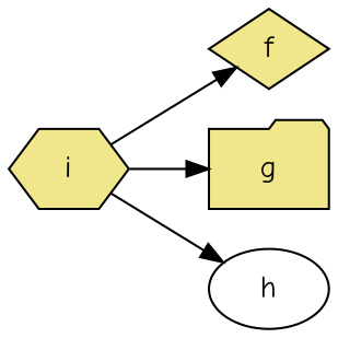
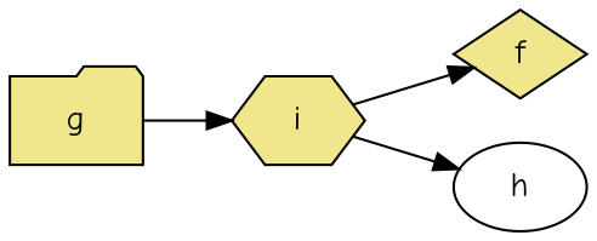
  digraph {
    fontname="Comic Neue"
    rankdir=LR
    node [fillcolor=khaki fontname="Comic Neue" style=filled]
    edge [fontname="Comic Neue"]
    i [shape=hexagon]
    f [shape=diamond]
    g [shape=folder]
    h [fillcolor=white shape=ellipse]
    i -> f
-   i -> g
+   g -> i
    i -> h
  }
